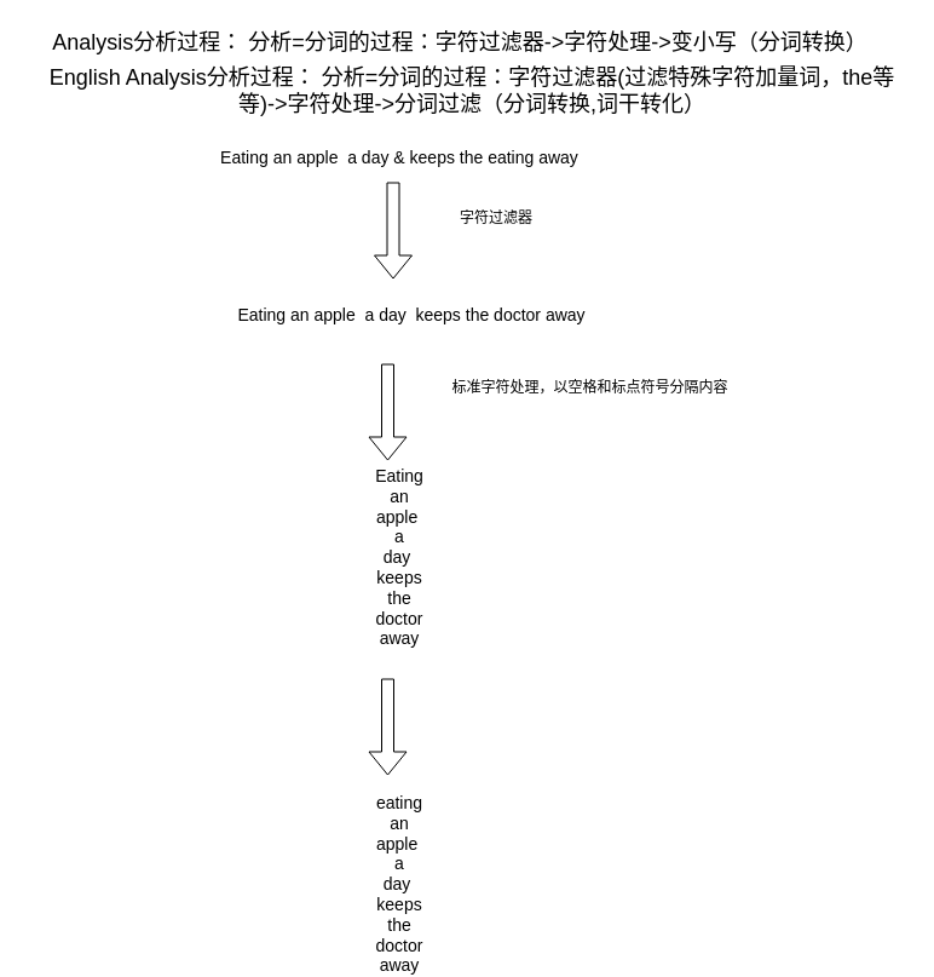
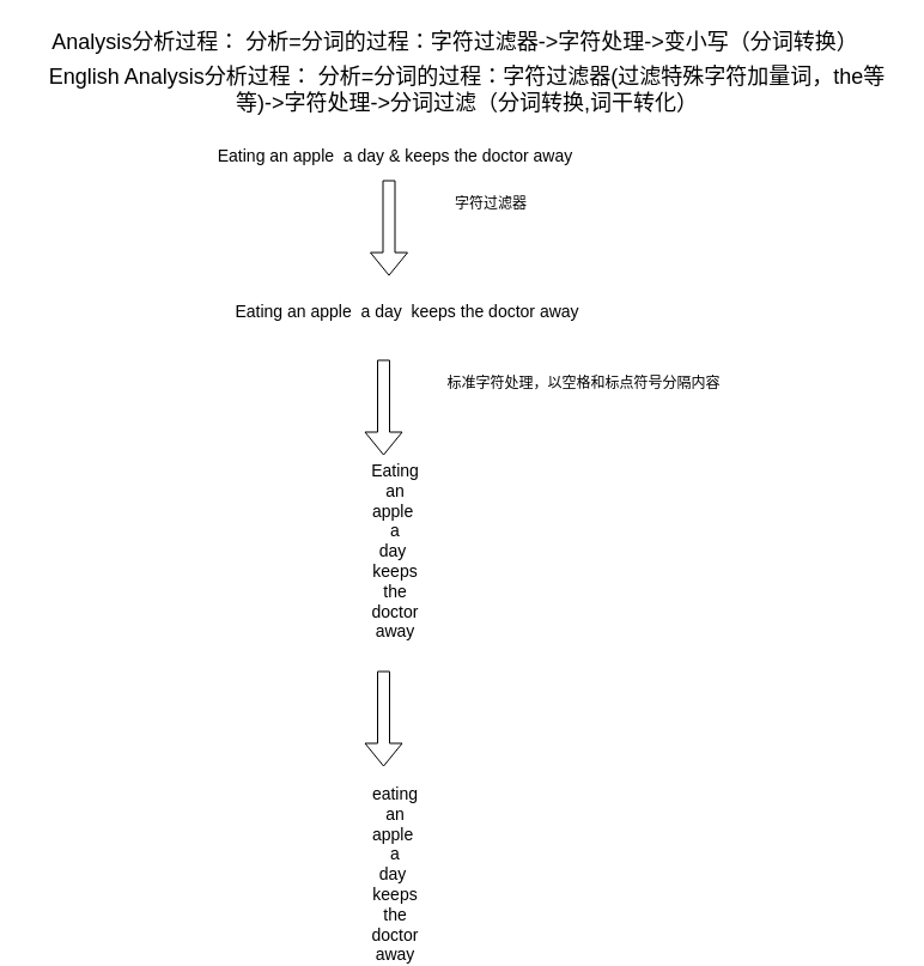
  <mxCell id="0" />
  <mxCell id="1" parent="0" />
  <mxCell id="2" value="&lt;font style=&quot;font-size: 18px&quot;&gt;Analysis分析过程： 分析=分词的过程：字符过滤器-&amp;gt;字符处理-&amp;gt;变小写（分词转换）&lt;/font&gt;" style="text;html=1;strokeColor=none;fillColor=none;align=center;verticalAlign=middle;whiteSpace=wrap;rounded=0;" vertex="1" parent="1"><mxGeometry x="20" y="20" width="720" height="30" as="geometry" /></mxCell>
- <mxCell id="3" value="&lt;font style=&quot;font-size: 14px&quot;&gt;Eating an apple&amp;nbsp; a day &amp;amp; keeps the eating away&lt;/font&gt;" style="text;html=1;strokeColor=none;fillColor=none;align=center;verticalAlign=middle;whiteSpace=wrap;rounded=0;" vertex="1" parent="1"><mxGeometry x="150" y="120" width="360" height="20" as="geometry" /></mxCell>
+ <mxCell id="3" value="&lt;font style=&quot;font-size: 14px&quot;&gt;Eating an apple&amp;nbsp; a day &amp;amp; keeps the doctor away&lt;/font&gt;" style="text;html=1;strokeColor=none;fillColor=none;align=center;verticalAlign=middle;whiteSpace=wrap;rounded=0;" vertex="1" parent="1"><mxGeometry x="150" y="120" width="360" height="20" as="geometry" /></mxCell>
  <mxCell id="4" value="" style="shape=flexArrow;endArrow=classic;html=1;" edge="1" parent="1"><mxGeometry width="50" height="50" relative="1" as="geometry"><mxPoint x="324.5" y="150" as="sourcePoint" /><mxPoint x="324.5" y="230" as="targetPoint" /></mxGeometry></mxCell>
- <mxCell id="5" value="字符过滤器" style="text;html=1;strokeColor=none;fillColor=none;align=center;verticalAlign=middle;whiteSpace=wrap;rounded=0;" vertex="1" parent="1"><mxGeometry x="370" y="170" width="80" height="20" as="geometry" /></mxCell>
+ <mxCell id="5" value="字符过滤器" style="text;html=1;strokeColor=none;fillColor=none;align=center;verticalAlign=middle;whiteSpace=wrap;rounded=0;" vertex="1" parent="1"><mxGeometry x="370" y="160" width="80" height="20" as="geometry" /></mxCell>
  <mxCell id="6" value="&lt;font style=&quot;font-size: 14px&quot;&gt;Eating an apple&amp;nbsp; a day&amp;nbsp; keeps the doctor away&lt;/font&gt;" style="text;html=1;strokeColor=none;fillColor=none;align=center;verticalAlign=middle;whiteSpace=wrap;rounded=0;" vertex="1" parent="1"><mxGeometry x="160" y="250" width="360" height="20" as="geometry" /></mxCell>
  <mxCell id="7" value="" style="shape=flexArrow;endArrow=classic;html=1;" edge="1" parent="1"><mxGeometry width="50" height="50" relative="1" as="geometry"><mxPoint x="320" y="300" as="sourcePoint" /><mxPoint x="320" y="380" as="targetPoint" /></mxGeometry></mxCell>
  <mxCell id="8" value="标准字符处理，以空格和标点符号分隔内容" style="text;html=1;strokeColor=none;fillColor=none;align=center;verticalAlign=middle;whiteSpace=wrap;rounded=0;" vertex="1" parent="1"><mxGeometry x="360" y="310" width="254.5" height="20" as="geometry" /></mxCell>
  <mxCell id="9" value="&lt;font style=&quot;font-size: 14px&quot;&gt;Eating &lt;br&gt;an &lt;br&gt;apple&amp;nbsp; &lt;br&gt;a &lt;br&gt;day&amp;nbsp; &lt;br&gt;keeps &lt;br&gt;the &lt;br&gt;doctor &lt;br&gt;away&lt;/font&gt;" style="text;html=1;strokeColor=none;fillColor=none;align=center;verticalAlign=middle;whiteSpace=wrap;rounded=0;" vertex="1" parent="1"><mxGeometry x="150" y="450" width="360" height="20" as="geometry" /></mxCell>
  <mxCell id="10" value="" style="shape=flexArrow;endArrow=classic;html=1;" edge="1" parent="1"><mxGeometry width="50" height="50" relative="1" as="geometry"><mxPoint x="320" y="560" as="sourcePoint" /><mxPoint x="320" y="640" as="targetPoint" /></mxGeometry></mxCell>
  <mxCell id="11" value="&lt;font style=&quot;font-size: 14px&quot;&gt;eating &lt;br&gt;an &lt;br&gt;apple&amp;nbsp; &lt;br&gt;a &lt;br&gt;day&amp;nbsp; &lt;br&gt;keeps &lt;br&gt;the &lt;br&gt;doctor &lt;br&gt;away&lt;/font&gt;" style="text;html=1;strokeColor=none;fillColor=none;align=center;verticalAlign=middle;whiteSpace=wrap;rounded=0;" vertex="1" parent="1"><mxGeometry x="150" y="720" width="360" height="20" as="geometry" /></mxCell>
  <mxCell id="12" value="&lt;font style=&quot;font-size: 18px&quot;&gt;English Analysis分析过程： 分析=分词的过程：字符过滤器(过滤特殊字符加量词，the等等)-&amp;gt;字符处理-&amp;gt;分词过滤（分词转换,词干转化）&lt;/font&gt;" style="text;html=1;strokeColor=none;fillColor=none;align=center;verticalAlign=middle;whiteSpace=wrap;rounded=0;" vertex="1" parent="1"><mxGeometry x="30" y="60" width="720" height="30" as="geometry" /></mxCell>
